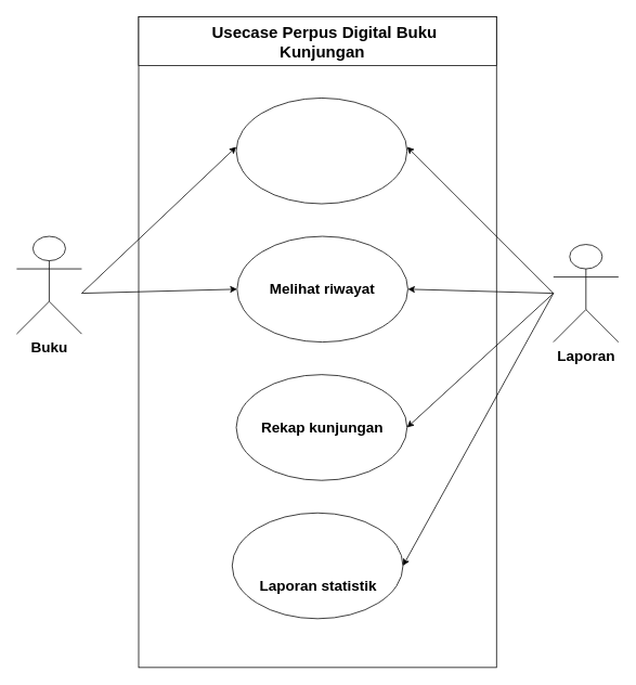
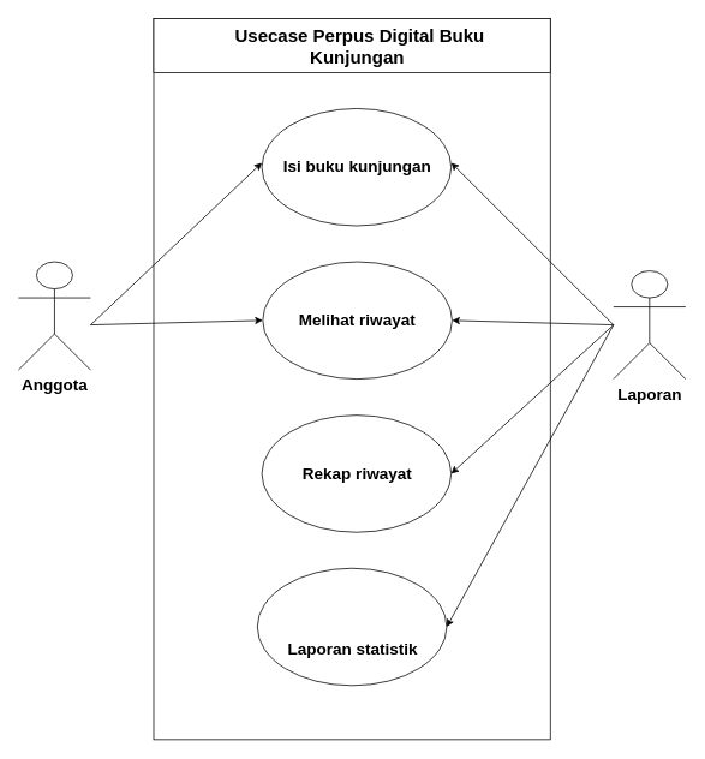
  <mxCell id="0" />
  <mxCell id="1" parent="0" />
  <mxCell id="2" value="" style="rounded=0;whiteSpace=wrap;html=1;" vertex="1" parent="1"><mxGeometry x="170" y="20" width="440" height="800" as="geometry" /></mxCell>
  <mxCell id="3" value="" style="rounded=0;whiteSpace=wrap;html=1;" vertex="1" parent="1"><mxGeometry x="170" y="20" width="440" height="60" as="geometry" /></mxCell>
- <mxCell id="4" value="&lt;b&gt;&lt;font style=&quot;font-size: 18px;&quot;&gt;Buku&lt;/font&gt;&lt;/b&gt;" style="shape=umlActor;verticalLabelPosition=bottom;verticalAlign=top;html=1;outlineConnect=0;" vertex="1" parent="1"><mxGeometry x="20" y="290" width="80" height="120" as="geometry" /></mxCell>
+ <mxCell id="4" value="&lt;b&gt;&lt;font style=&quot;font-size: 18px;&quot;&gt;Anggota&lt;/font&gt;&lt;/b&gt;" style="shape=umlActor;verticalLabelPosition=bottom;verticalAlign=top;html=1;outlineConnect=0;" vertex="1" parent="1"><mxGeometry x="20" y="290" width="80" height="120" as="geometry" /></mxCell>
  <mxCell id="5" value="&lt;b&gt;&lt;font style=&quot;font-size: 18px;&quot;&gt;Laporan&lt;/font&gt;&lt;/b&gt;" style="shape=umlActor;verticalLabelPosition=bottom;verticalAlign=top;html=1;outlineConnect=0;" vertex="1" parent="1"><mxGeometry x="680" y="300" width="80" height="120" as="geometry" /></mxCell>
  <mxCell id="6" value="&lt;span style=&quot;font-size: 20px;&quot;&gt;&lt;b&gt;&amp;nbsp;Usecase Perpus Digital Buku Kunjungan&lt;/b&gt;&lt;/span&gt;" style="text;html=1;strokeColor=none;fillColor=none;align=center;verticalAlign=middle;whiteSpace=wrap;rounded=0;" vertex="1" parent="1"><mxGeometry x="211" y="35" width="370" height="30" as="geometry" /></mxCell>
  <mxCell id="7" value="" style="ellipse;whiteSpace=wrap;html=1;" vertex="1" parent="1"><mxGeometry x="290" y="120" width="210" height="130" as="geometry" /></mxCell>
+ <mxCell id="8" value="&lt;b&gt;&lt;font style=&quot;font-size: 18px;&quot;&gt;Isi buku kunjungan&lt;/font&gt;&lt;/b&gt;" style="text;html=1;strokeColor=none;fillColor=none;align=center;verticalAlign=middle;whiteSpace=wrap;rounded=0;" vertex="1" parent="1"><mxGeometry x="306" y="170" width="180" height="30" as="geometry" /></mxCell>
  <mxCell id="9" value="" style="ellipse;whiteSpace=wrap;html=1;" vertex="1" parent="1"><mxGeometry x="291" y="290" width="210" height="130" as="geometry" /></mxCell>
  <mxCell id="10" value="&lt;span style=&quot;font-size: 18px;&quot;&gt;&lt;b&gt;Melihat riwayat&lt;/b&gt;&lt;/span&gt;" style="text;html=1;strokeColor=none;fillColor=none;align=center;verticalAlign=middle;whiteSpace=wrap;rounded=0;" vertex="1" parent="1"><mxGeometry x="306" y="340" width="180" height="30" as="geometry" /></mxCell>
  <mxCell id="11" value="" style="ellipse;whiteSpace=wrap;html=1;" vertex="1" parent="1"><mxGeometry x="290" y="460" width="210" height="130" as="geometry" /></mxCell>
- <mxCell id="12" value="&lt;span style=&quot;font-size: 18px;&quot;&gt;&lt;b&gt;Rekap kunjungan&lt;/b&gt;&lt;/span&gt;" style="text;html=1;strokeColor=none;fillColor=none;align=center;verticalAlign=middle;whiteSpace=wrap;rounded=0;" vertex="1" parent="1"><mxGeometry x="306" y="510" width="180" height="30" as="geometry" /></mxCell>
+ <mxCell id="12" value="&lt;span style=&quot;font-size: 18px;&quot;&gt;&lt;b&gt;Rekap riwayat&lt;/b&gt;&lt;/span&gt;" style="text;html=1;strokeColor=none;fillColor=none;align=center;verticalAlign=middle;whiteSpace=wrap;rounded=0;" vertex="1" parent="1"><mxGeometry x="306" y="510" width="180" height="30" as="geometry" /></mxCell>
  <mxCell id="13" value="" style="ellipse;whiteSpace=wrap;html=1;" vertex="1" parent="1"><mxGeometry x="285" y="630" width="210" height="130" as="geometry" /></mxCell>
  <mxCell id="14" value="&lt;span style=&quot;font-size: 18px;&quot;&gt;&lt;b&gt;Laporan statistik&lt;/b&gt;&lt;/span&gt;" style="text;html=1;strokeColor=none;fillColor=none;align=center;verticalAlign=middle;whiteSpace=wrap;rounded=0;" vertex="1" parent="1"><mxGeometry x="301" y="705" width="180" height="30" as="geometry" /></mxCell>
  <mxCell id="15" value="" style="endArrow=classic;html=1;rounded=0;" edge="1" parent="1"><mxGeometry width="50" height="50" relative="1" as="geometry"><mxPoint x="100" y="360" as="sourcePoint" /><mxPoint x="290" y="180" as="targetPoint" /></mxGeometry></mxCell>
  <mxCell id="16" value="" style="endArrow=classic;html=1;rounded=0;" edge="1" parent="1"><mxGeometry width="50" height="50" relative="1" as="geometry"><mxPoint x="680" y="360" as="sourcePoint" /><mxPoint x="500" y="180" as="targetPoint" /></mxGeometry></mxCell>
  <mxCell id="17" value="" style="endArrow=classic;html=1;rounded=0;entryX=1;entryY=0.5;entryDx=0;entryDy=0;" edge="1" parent="1" target="9"><mxGeometry width="50" height="50" relative="1" as="geometry"><mxPoint x="680" y="360" as="sourcePoint" /><mxPoint x="510" y="190" as="targetPoint" /></mxGeometry></mxCell>
  <mxCell id="18" value="" style="endArrow=classic;html=1;rounded=0;entryX=1;entryY=0.5;entryDx=0;entryDy=0;" edge="1" parent="1" target="11"><mxGeometry width="50" height="50" relative="1" as="geometry"><mxPoint x="680" y="360" as="sourcePoint" /><mxPoint x="511" y="365" as="targetPoint" /></mxGeometry></mxCell>
  <mxCell id="19" value="" style="endArrow=classic;html=1;rounded=0;entryX=1;entryY=0.5;entryDx=0;entryDy=0;" edge="1" parent="1" target="13"><mxGeometry width="50" height="50" relative="1" as="geometry"><mxPoint x="680" y="360" as="sourcePoint" /><mxPoint x="510" y="535" as="targetPoint" /></mxGeometry></mxCell>
  <mxCell id="20" value="" style="endArrow=classic;html=1;rounded=0;entryX=0;entryY=0.5;entryDx=0;entryDy=0;" edge="1" parent="1" target="9"><mxGeometry width="50" height="50" relative="1" as="geometry"><mxPoint x="100" y="360" as="sourcePoint" /><mxPoint x="300" y="190" as="targetPoint" /></mxGeometry></mxCell>
